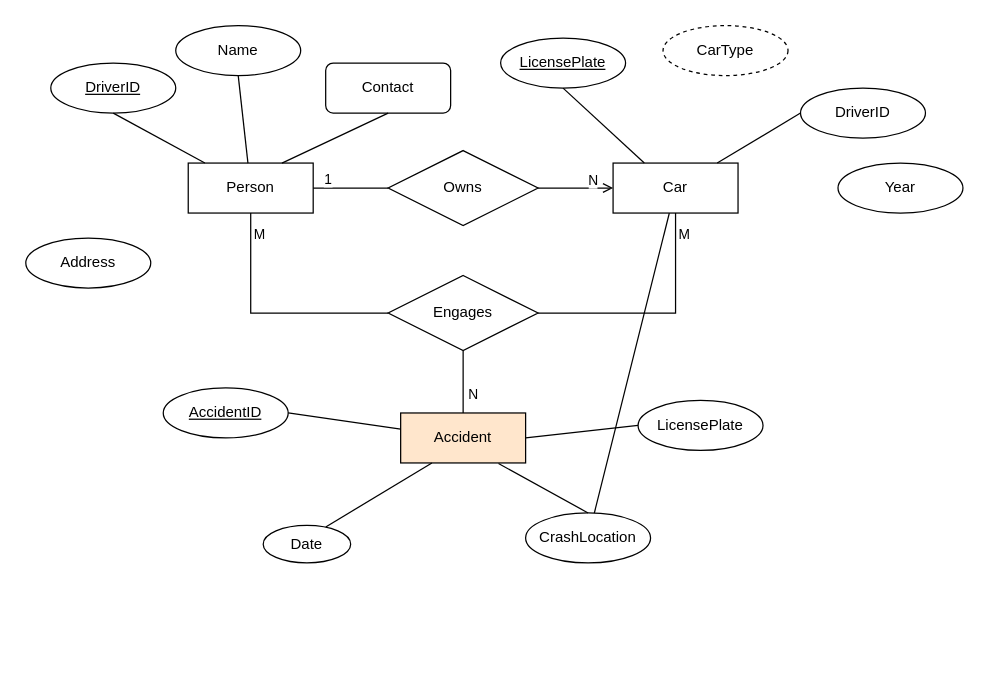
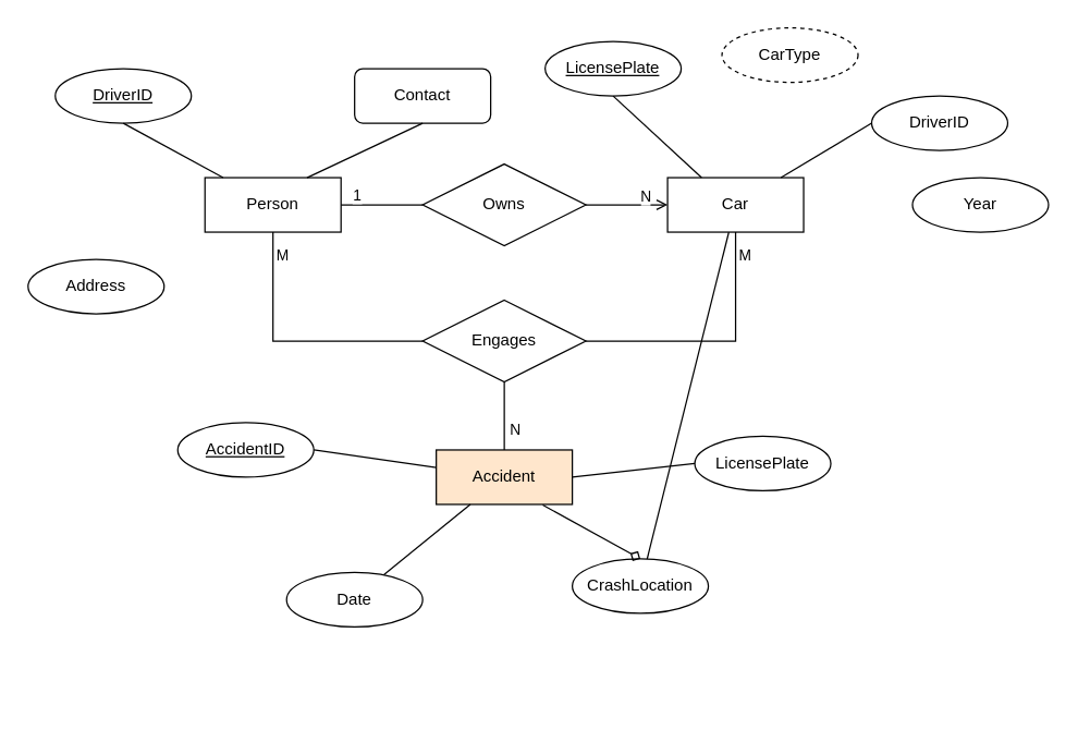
  <mxCell id="0" />
  <mxCell id="1" parent="0" />
  <mxCell id="2" value="" style="group" vertex="1" connectable="0" parent="1"><mxGeometry x="20" y="20" width="750" height="503" as="geometry" /></mxCell>
  <mxCell id="3" value="" style="group" vertex="1" connectable="0" parent="2"><mxGeometry width="750" height="440.0" as="geometry" /></mxCell>
  <mxCell id="4" value="Car" style="whiteSpace=wrap;html=1;align=center;" vertex="1" parent="3"><mxGeometry x="470" y="110" width="100" height="40" as="geometry" /></mxCell>
  <mxCell id="5" value="Person" style="whiteSpace=wrap;html=1;align=center;" vertex="1" parent="3"><mxGeometry x="130" y="110" width="100" height="40" as="geometry" /></mxCell>
  <mxCell id="6" value="Accident" style="whiteSpace=wrap;html=1;align=center;fillColor=#ffe6cc;" vertex="1" parent="3"><mxGeometry x="300" y="310" width="100" height="40" as="geometry" /></mxCell>
  <mxCell id="7" style="edgeStyle=orthogonalEdgeStyle;rounded=0;orthogonalLoop=1;jettySize=auto;html=1;entryX=0;entryY=0.5;entryDx=0;entryDy=0;endArrow=open;endFill=0;" edge="1" parent="3" source="9" target="4"><mxGeometry relative="1" as="geometry" /></mxCell>
  <mxCell id="8" value="N" style="edgeLabel;html=1;align=center;verticalAlign=middle;resizable=0;points=[];" vertex="1" connectable="0" parent="7"><mxGeometry x="0.433" y="2" relative="1" as="geometry"><mxPoint y="-5" as="offset" /></mxGeometry></mxCell>
  <mxCell id="9" value="Owns" style="shape=rhombus;perimeter=rhombusPerimeter;whiteSpace=wrap;html=1;align=center;" vertex="1" parent="3"><mxGeometry x="290" y="100" width="120" height="60" as="geometry" /></mxCell>
  <mxCell id="10" style="edgeStyle=orthogonalEdgeStyle;rounded=0;orthogonalLoop=1;jettySize=auto;html=1;entryX=0;entryY=0.5;entryDx=0;entryDy=0;endArrow=none;endFill=0;" edge="1" parent="3" source="5" target="9"><mxGeometry relative="1" as="geometry" /></mxCell>
  <mxCell id="11" value="1" style="edgeLabel;html=1;align=center;verticalAlign=middle;resizable=0;points=[];" vertex="1" connectable="0" parent="10"><mxGeometry x="-0.622" y="3" relative="1" as="geometry"><mxPoint y="-5" as="offset" /></mxGeometry></mxCell>
  <mxCell id="12" value="DriverID" style="ellipse;whiteSpace=wrap;html=1;align=center;fontStyle=4;" vertex="1" parent="3"><mxGeometry x="20" y="30" width="100" height="40" as="geometry" /></mxCell>
  <mxCell id="13" style="rounded=0;orthogonalLoop=1;jettySize=auto;html=1;entryX=0.5;entryY=1;entryDx=0;entryDy=0;startArrow=none;startFill=0;endArrow=none;endFill=0;" edge="1" parent="3" source="5" target="12"><mxGeometry relative="1" as="geometry" /></mxCell>
- <mxCell id="14" value="Name" style="ellipse;whiteSpace=wrap;html=1;align=center;" vertex="1" parent="3"><mxGeometry x="120" width="100" height="40" as="geometry" /></mxCell>
- <mxCell id="15" style="rounded=0;orthogonalLoop=1;jettySize=auto;html=1;entryX=0.5;entryY=1;entryDx=0;entryDy=0;startArrow=none;startFill=0;endArrow=none;endFill=0;" edge="1" parent="3" source="5" target="14"><mxGeometry relative="1" as="geometry" /></mxCell>
  <mxCell id="16" value="Contact" style="whiteSpace=wrap;html=1;align=center;rounded=1;" vertex="1" parent="3"><mxGeometry x="240" y="30" width="100" height="40" as="geometry" /></mxCell>
  <mxCell id="17" style="rounded=0;orthogonalLoop=1;jettySize=auto;html=1;exitX=0.75;exitY=0;exitDx=0;exitDy=0;entryX=0.5;entryY=1;entryDx=0;entryDy=0;startArrow=none;startFill=0;endArrow=none;endFill=0;" edge="1" parent="3" source="5" target="16"><mxGeometry relative="1" as="geometry" /></mxCell>
  <mxCell id="18" value="Address" style="ellipse;whiteSpace=wrap;html=1;align=center;" vertex="1" parent="3"><mxGeometry y="170" width="100" height="40" as="geometry" /></mxCell>
  <mxCell id="19" value="LicensePlate" style="ellipse;whiteSpace=wrap;html=1;align=center;fontStyle=4;" vertex="1" parent="3"><mxGeometry x="380" y="10" width="100" height="40" as="geometry" /></mxCell>
  <mxCell id="20" style="rounded=0;orthogonalLoop=1;jettySize=auto;html=1;exitX=0.25;exitY=0;exitDx=0;exitDy=0;entryX=0.5;entryY=1;entryDx=0;entryDy=0;startArrow=none;startFill=0;endArrow=none;endFill=0;" edge="1" parent="3" source="4" target="19"><mxGeometry relative="1" as="geometry" /></mxCell>
  <mxCell id="21" value="CarType" style="ellipse;whiteSpace=wrap;html=1;align=center;dashed=1;" vertex="1" parent="3"><mxGeometry x="510" width="100" height="40" as="geometry" /></mxCell>
  <mxCell id="22" style="rounded=0;orthogonalLoop=1;jettySize=auto;html=1;startArrow=none;startFill=0;endArrow=none;endFill=0;" edge="1" parent="3" source="4" target="34"><mxGeometry relative="1" as="geometry" /></mxCell>
  <mxCell id="23" style="edgeStyle=orthogonalEdgeStyle;rounded=0;orthogonalLoop=1;jettySize=auto;html=1;entryX=0.5;entryY=0;entryDx=0;entryDy=0;endArrow=none;endFill=0;" edge="1" parent="3" source="25" target="6"><mxGeometry relative="1" as="geometry" /></mxCell>
  <mxCell id="24" value="N" style="edgeLabel;html=1;align=center;verticalAlign=middle;resizable=0;points=[];" vertex="1" connectable="0" parent="23"><mxGeometry x="0.06" y="1" relative="1" as="geometry"><mxPoint x="6" y="7" as="offset" /></mxGeometry></mxCell>
  <mxCell id="25" value="Engages" style="shape=rhombus;perimeter=rhombusPerimeter;whiteSpace=wrap;html=1;align=center;" vertex="1" parent="3"><mxGeometry x="290" y="200" width="120" height="60" as="geometry" /></mxCell>
  <mxCell id="26" style="edgeStyle=orthogonalEdgeStyle;rounded=0;orthogonalLoop=1;jettySize=auto;html=1;entryX=1;entryY=0.5;entryDx=0;entryDy=0;exitX=0.5;exitY=1;exitDx=0;exitDy=0;endArrow=none;endFill=0;" edge="1" parent="3" source="4" target="25"><mxGeometry relative="1" as="geometry" /></mxCell>
  <mxCell id="27" value="M" style="edgeLabel;html=1;align=center;verticalAlign=middle;resizable=0;points=[];" vertex="1" connectable="0" parent="26"><mxGeometry x="-0.835" relative="1" as="geometry"><mxPoint x="6" as="offset" /></mxGeometry></mxCell>
  <mxCell id="28" style="edgeStyle=orthogonalEdgeStyle;rounded=0;orthogonalLoop=1;jettySize=auto;html=1;entryX=0;entryY=0.5;entryDx=0;entryDy=0;exitX=0.5;exitY=1;exitDx=0;exitDy=0;endArrow=none;endFill=0;" edge="1" parent="3" source="5" target="25"><mxGeometry relative="1" as="geometry" /></mxCell>
  <mxCell id="29" value="M" style="edgeLabel;html=1;align=center;verticalAlign=middle;resizable=0;points=[];" vertex="1" connectable="0" parent="28"><mxGeometry x="-0.835" relative="1" as="geometry"><mxPoint x="6" as="offset" /></mxGeometry></mxCell>
  <mxCell id="30" value="AccidentID" style="ellipse;whiteSpace=wrap;html=1;align=center;fontStyle=4;" vertex="1" parent="3"><mxGeometry x="110" y="290" width="100" height="40" as="geometry" /></mxCell>
  <mxCell id="31" style="rounded=0;orthogonalLoop=1;jettySize=auto;html=1;entryX=1;entryY=0.5;entryDx=0;entryDy=0;startArrow=none;startFill=0;endArrow=none;endFill=0;" edge="1" parent="3" source="6" target="30"><mxGeometry relative="1" as="geometry" /></mxCell>
- <mxCell id="32" value="Date" style="ellipse;whiteSpace=wrap;html=1;align=center;" vertex="1" parent="3"><mxGeometry x="190" y="400.0" width="70" height="30" as="geometry" /></mxCell>
+ <mxCell id="32" value="Date" style="ellipse;whiteSpace=wrap;html=1;align=center;" vertex="1" parent="3"><mxGeometry x="190" y="400.0" width="100" height="40" as="geometry" /></mxCell>
  <mxCell id="33" style="rounded=0;orthogonalLoop=1;jettySize=auto;html=1;exitX=0.25;exitY=1;exitDx=0;exitDy=0;entryX=0.715;entryY=0.041;entryDx=0;entryDy=0;startArrow=none;startFill=0;endArrow=none;endFill=0;entryPerimeter=0;" edge="1" parent="3" source="6" target="32"><mxGeometry relative="1" as="geometry"><mxPoint x="180" y="400.0" as="targetPoint" /></mxGeometry></mxCell>
  <mxCell id="34" value="CrashLocation" style="ellipse;whiteSpace=wrap;html=1;align=center;" vertex="1" parent="3"><mxGeometry x="400" y="390" width="100" height="40" as="geometry" /></mxCell>
- <mxCell id="35" style="rounded=0;orthogonalLoop=1;jettySize=auto;html=1;exitX=0.783;exitY=1.011;exitDx=0;exitDy=0;entryX=0.5;entryY=0;entryDx=0;entryDy=0;startArrow=none;startFill=0;endArrow=none;endFill=0;exitPerimeter=0;" edge="1" parent="3" source="6" target="34"><mxGeometry relative="1" as="geometry" /></mxCell>
+ <mxCell id="35" style="rounded=0;orthogonalLoop=1;jettySize=auto;html=1;exitX=0.783;exitY=1.011;exitDx=0;exitDy=0;entryX=0.5;entryY=0;entryDx=0;entryDy=0;startArrow=none;startFill=0;endArrow=diamond;endFill=0;exitPerimeter=0;" edge="1" parent="3" source="6" target="34"><mxGeometry relative="1" as="geometry" /></mxCell>
  <mxCell id="36" value="LicensePlate" style="ellipse;whiteSpace=wrap;html=1;align=center;" vertex="1" parent="3"><mxGeometry x="490" y="300" width="100" height="40" as="geometry" /></mxCell>
  <mxCell id="37" style="rounded=0;orthogonalLoop=1;jettySize=auto;html=1;exitX=1;exitY=0.5;exitDx=0;exitDy=0;entryX=0;entryY=0.5;entryDx=0;entryDy=0;startArrow=none;startFill=0;endArrow=none;endFill=0;" edge="1" parent="3" source="6" target="36"><mxGeometry relative="1" as="geometry" /></mxCell>
  <mxCell id="38" value="DriverID" style="ellipse;whiteSpace=wrap;html=1;align=center;" vertex="1" parent="3"><mxGeometry x="620" y="50" width="100" height="40" as="geometry" /></mxCell>
  <mxCell id="39" style="rounded=0;orthogonalLoop=1;jettySize=auto;html=1;entryX=0;entryY=0.5;entryDx=0;entryDy=0;endArrow=none;endFill=0;" edge="1" parent="3" source="4" target="38"><mxGeometry relative="1" as="geometry" /></mxCell>
  <mxCell id="40" value="Year" style="ellipse;whiteSpace=wrap;html=1;align=center;" vertex="1" parent="3"><mxGeometry x="650" y="110" width="100" height="40" as="geometry" /></mxCell>
